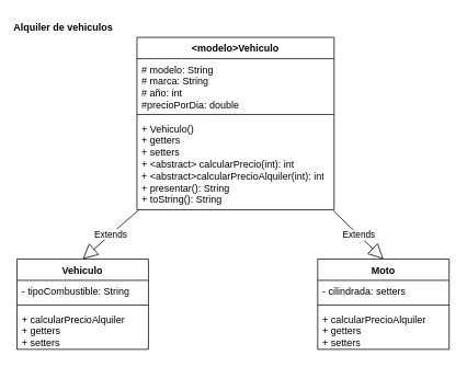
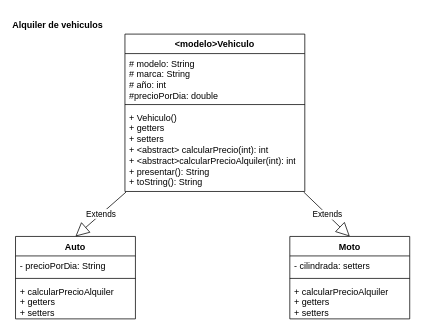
  <mxCell id="0" />
  <mxCell id="1" parent="0" />
  <mxCell id="2" value="&amp;lt;modelo&amp;gt;Vehiculo" style="swimlane;fontStyle=1;align=center;verticalAlign=top;childLayout=stackLayout;horizontal=1;startSize=26;horizontalStack=0;resizeParent=1;resizeParentMax=0;resizeLast=0;collapsible=1;marginBottom=0;whiteSpace=wrap;html=1;" vertex="1" parent="1"><mxGeometry x="166" y="45" width="240" height="210" as="geometry" /></mxCell>
  <mxCell id="3" value="# modelo: String&lt;div&gt;# marca: String&lt;/div&gt;&lt;div&gt;# año: int&lt;/div&gt;&lt;div&gt;#precioPorDia: double&lt;/div&gt;" style="text;strokeColor=none;fillColor=none;align=left;verticalAlign=top;spacingLeft=4;spacingRight=4;overflow=hidden;rotatable=0;points=[[0,0.5],[1,0.5]];portConstraint=eastwest;whiteSpace=wrap;html=1;" vertex="1" parent="2"><mxGeometry y="26" width="240" height="64" as="geometry" /></mxCell>
  <mxCell id="4" value="" style="line;strokeWidth=1;fillColor=none;align=left;verticalAlign=middle;spacingTop=-1;spacingLeft=3;spacingRight=3;rotatable=0;labelPosition=right;points=[];portConstraint=eastwest;strokeColor=inherit;" vertex="1" parent="2"><mxGeometry y="90" width="240" height="8" as="geometry" /></mxCell>
  <mxCell id="5" value="+ Vehiculo()&lt;div&gt;+ getters&lt;/div&gt;&lt;div&gt;+ setters&lt;br&gt;&lt;div&gt;+ &amp;lt;abstract&amp;gt; calcularPrecio(int): int&lt;/div&gt;&lt;div&gt;+ &amp;lt;abstract&amp;gt;calcularPrecioAlquiler(int): int&lt;/div&gt;&lt;div&gt;+ presentar(): String&lt;/div&gt;&lt;div&gt;+ toString(): String&lt;/div&gt;&lt;/div&gt;" style="text;strokeColor=none;fillColor=none;align=left;verticalAlign=top;spacingLeft=4;spacingRight=4;overflow=hidden;rotatable=0;points=[[0,0.5],[1,0.5]];portConstraint=eastwest;whiteSpace=wrap;html=1;" vertex="1" parent="2"><mxGeometry y="98" width="240" height="112" as="geometry" /></mxCell>
- <mxCell id="6" value="Vehiculo" style="swimlane;fontStyle=1;align=center;verticalAlign=top;childLayout=stackLayout;horizontal=1;startSize=26;horizontalStack=0;resizeParent=1;resizeParentMax=0;resizeLast=0;collapsible=1;marginBottom=0;whiteSpace=wrap;html=1;" vertex="1" parent="1"><mxGeometry x="20" y="315" width="160" height="110" as="geometry" /></mxCell>
- <mxCell id="7" value="- tipoCombustible: String" style="text;strokeColor=none;fillColor=none;align=left;verticalAlign=top;spacingLeft=4;spacingRight=4;overflow=hidden;rotatable=0;points=[[0,0.5],[1,0.5]];portConstraint=eastwest;whiteSpace=wrap;html=1;" vertex="1" parent="6"><mxGeometry y="26" width="160" height="26" as="geometry" /></mxCell>
+ <mxCell id="6" value="Auto" style="swimlane;fontStyle=1;align=center;verticalAlign=top;childLayout=stackLayout;horizontal=1;startSize=26;horizontalStack=0;resizeParent=1;resizeParentMax=0;resizeLast=0;collapsible=1;marginBottom=0;whiteSpace=wrap;html=1;" vertex="1" parent="1"><mxGeometry x="20" y="315" width="160" height="110" as="geometry" /></mxCell>
+ <mxCell id="7" value="- precioPorDia: String" style="text;strokeColor=none;fillColor=none;align=left;verticalAlign=top;spacingLeft=4;spacingRight=4;overflow=hidden;rotatable=0;points=[[0,0.5],[1,0.5]];portConstraint=eastwest;whiteSpace=wrap;html=1;" vertex="1" parent="6"><mxGeometry y="26" width="160" height="26" as="geometry" /></mxCell>
  <mxCell id="8" value="" style="line;strokeWidth=1;fillColor=none;align=left;verticalAlign=middle;spacingTop=-1;spacingLeft=3;spacingRight=3;rotatable=0;labelPosition=right;points=[];portConstraint=eastwest;strokeColor=inherit;" vertex="1" parent="6"><mxGeometry y="52" width="160" height="8" as="geometry" /></mxCell>
  <mxCell id="9" value="+ calcularPrecioAlquiler&lt;div&gt;&lt;div&gt;+ getters&lt;/div&gt;&lt;div&gt;+ setters&lt;/div&gt;&lt;/div&gt;" style="text;strokeColor=none;fillColor=none;align=left;verticalAlign=top;spacingLeft=4;spacingRight=4;overflow=hidden;rotatable=0;points=[[0,0.5],[1,0.5]];portConstraint=eastwest;whiteSpace=wrap;html=1;" vertex="1" parent="6"><mxGeometry y="60" width="160" height="50" as="geometry" /></mxCell>
  <mxCell id="10" value="Moto" style="swimlane;fontStyle=1;align=center;verticalAlign=top;childLayout=stackLayout;horizontal=1;startSize=26;horizontalStack=0;resizeParent=1;resizeParentMax=0;resizeLast=0;collapsible=1;marginBottom=0;whiteSpace=wrap;html=1;" vertex="1" parent="1"><mxGeometry x="386" y="315" width="160" height="110" as="geometry" /></mxCell>
  <mxCell id="11" value="- cilindrada: setters" style="text;strokeColor=none;fillColor=none;align=left;verticalAlign=top;spacingLeft=4;spacingRight=4;overflow=hidden;rotatable=0;points=[[0,0.5],[1,0.5]];portConstraint=eastwest;whiteSpace=wrap;html=1;" vertex="1" parent="10"><mxGeometry y="26" width="160" height="26" as="geometry" /></mxCell>
  <mxCell id="12" value="" style="line;strokeWidth=1;fillColor=none;align=left;verticalAlign=middle;spacingTop=-1;spacingLeft=3;spacingRight=3;rotatable=0;labelPosition=right;points=[];portConstraint=eastwest;strokeColor=inherit;" vertex="1" parent="10"><mxGeometry y="52" width="160" height="8" as="geometry" /></mxCell>
  <mxCell id="13" value="+ calcularPrecioAlquiler&lt;div&gt;&lt;div&gt;+ getters&lt;/div&gt;&lt;div&gt;+ setters&lt;/div&gt;&lt;/div&gt;" style="text;strokeColor=none;fillColor=none;align=left;verticalAlign=top;spacingLeft=4;spacingRight=4;overflow=hidden;rotatable=0;points=[[0,0.5],[1,0.5]];portConstraint=eastwest;whiteSpace=wrap;html=1;" vertex="1" parent="10"><mxGeometry y="60" width="160" height="50" as="geometry" /></mxCell>
  <mxCell id="14" value="Alquiler de vehiculos" style="text;align=center;fontStyle=1;verticalAlign=middle;spacingLeft=3;spacingRight=3;strokeColor=none;rotatable=0;points=[[0,0.5],[1,0.5]];portConstraint=eastwest;html=1;" vertex="1" parent="1"><mxGeometry x="36" y="20" width="80" height="26" as="geometry" /></mxCell>
  <mxCell id="15" value="Extends" style="endArrow=block;endSize=16;endFill=0;html=1;rounded=0;exitX=0.006;exitY=1.007;exitDx=0;exitDy=0;exitPerimeter=0;entryX=0.5;entryY=0;entryDx=0;entryDy=0;" edge="1" parent="1" source="5" target="6"><mxGeometry width="160" relative="1" as="geometry"><mxPoint x="176" y="265" as="sourcePoint" /><mxPoint x="336" y="265" as="targetPoint" /></mxGeometry></mxCell>
  <mxCell id="16" value="Extends" style="endArrow=block;endSize=16;endFill=0;html=1;rounded=0;exitX=0.994;exitY=1.007;exitDx=0;exitDy=0;exitPerimeter=0;entryX=0.5;entryY=0;entryDx=0;entryDy=0;" edge="1" parent="1" source="5" target="10"><mxGeometry width="160" relative="1" as="geometry"><mxPoint x="461" y="265" as="sourcePoint" /><mxPoint x="336" y="354" as="targetPoint" /></mxGeometry></mxCell>
